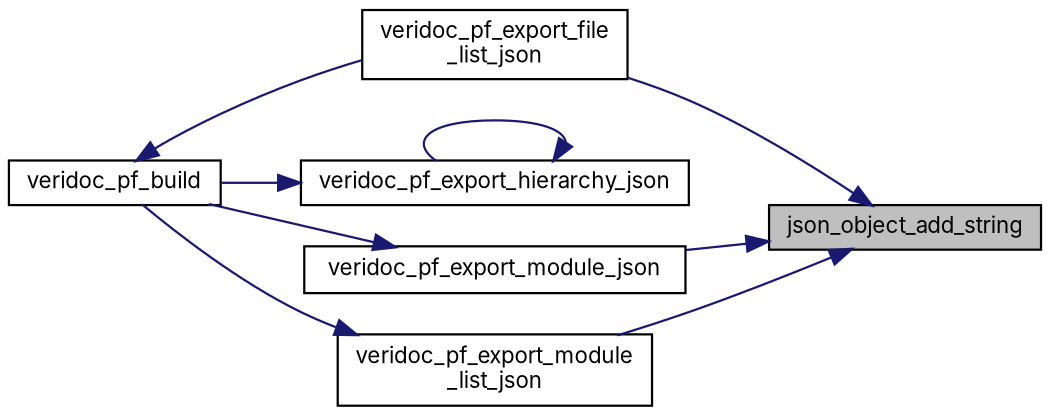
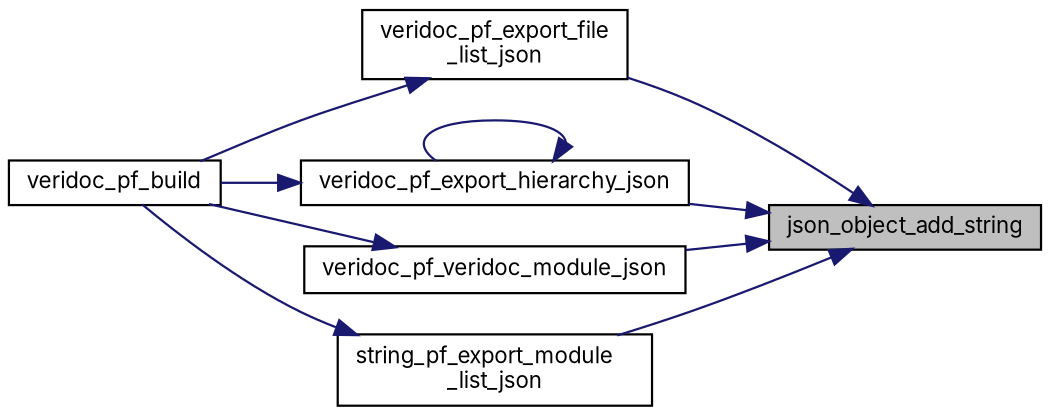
  digraph {
    fontname=Inter
    rankdir=RL
    node [color=black fillcolor=white fontname=Inter fontsize=10 shape=record style=filled]
    edge [color=midnightblue dir=back fontname=Inter fontsize=10 labelfontname=Helvetica labelfontsize=10 style=solid]
    n1 [fillcolor=grey75 fontcolor=black height=0.2 label=json_object_add_string width=0.4]
    n2 [height=0.2 label="veridoc_pf_export_file\l_list_json" width=0.4]
    n3 [height=0.2 label=veridoc_pf_export_hierarchy_json width=0.4]
-   n4 [height=0.2 label=veridoc_pf_export_module_json width=0.4]
-   n5 [height=0.2 label="veridoc_pf_export_module\l_list_json" width=0.4]
+   n4 [height=0.2 label=veridoc_pf_veridoc_module_json width=0.4]
+   n5 [height=0.2 label="string_pf_export_module\l_list_json" width=0.4]
    n6 [height=0.2 label=veridoc_pf_build width=0.4]
    n1 -> n2
+   n1 -> n3
    n1 -> n4
    n1 -> n5
-   n6 -> n2
+   n2 -> n6
    n3 -> n3
    n3 -> n6
    n4 -> n6
    n5 -> n6
  }
